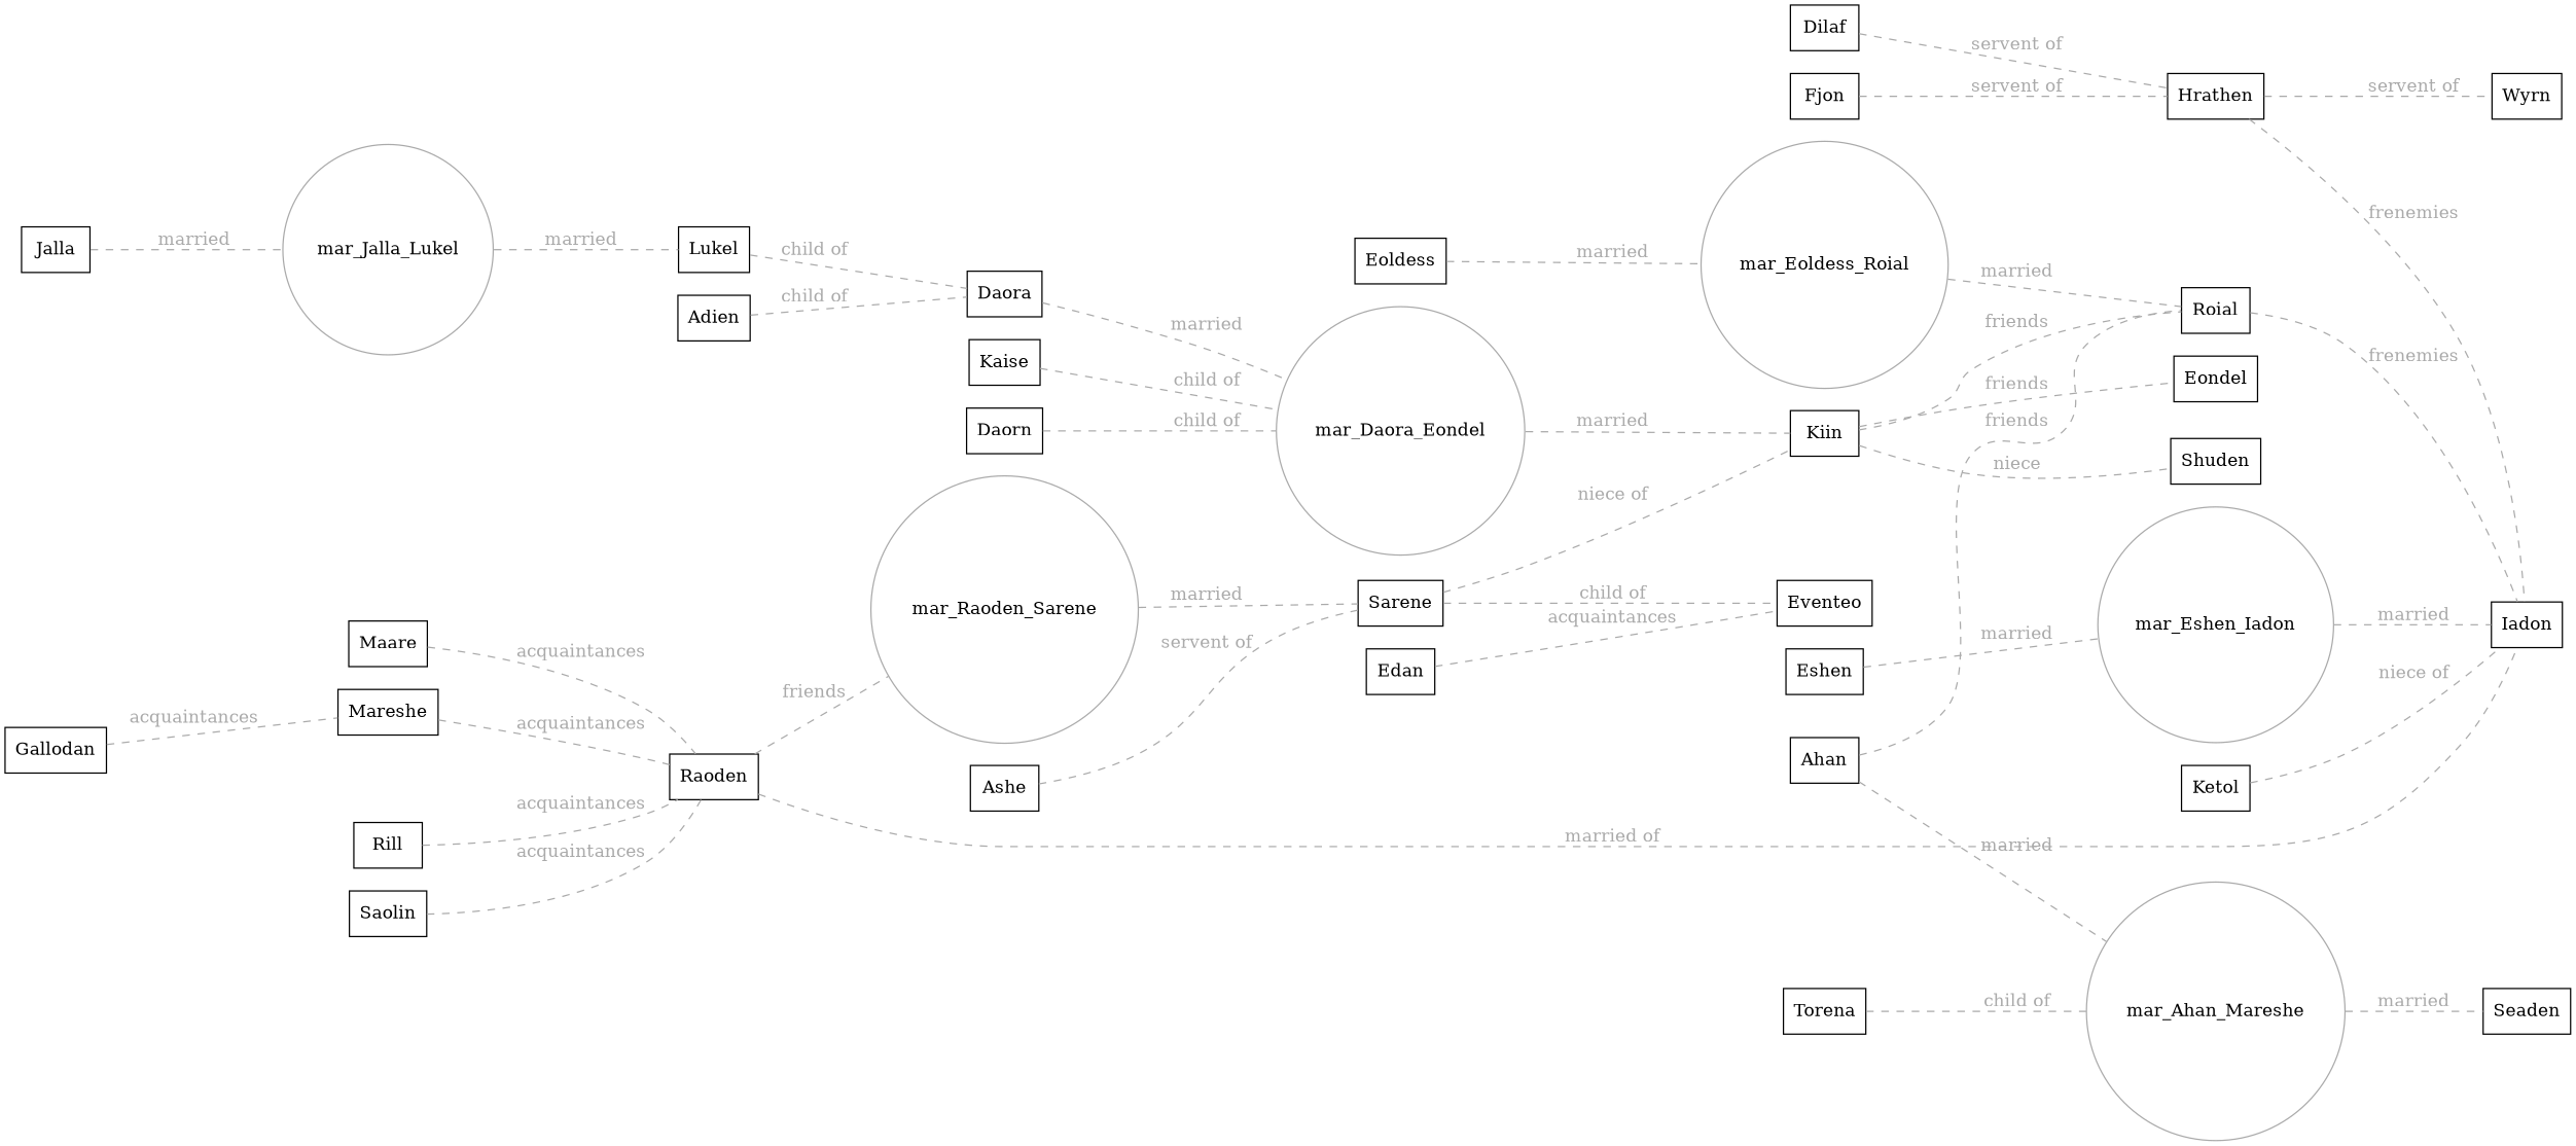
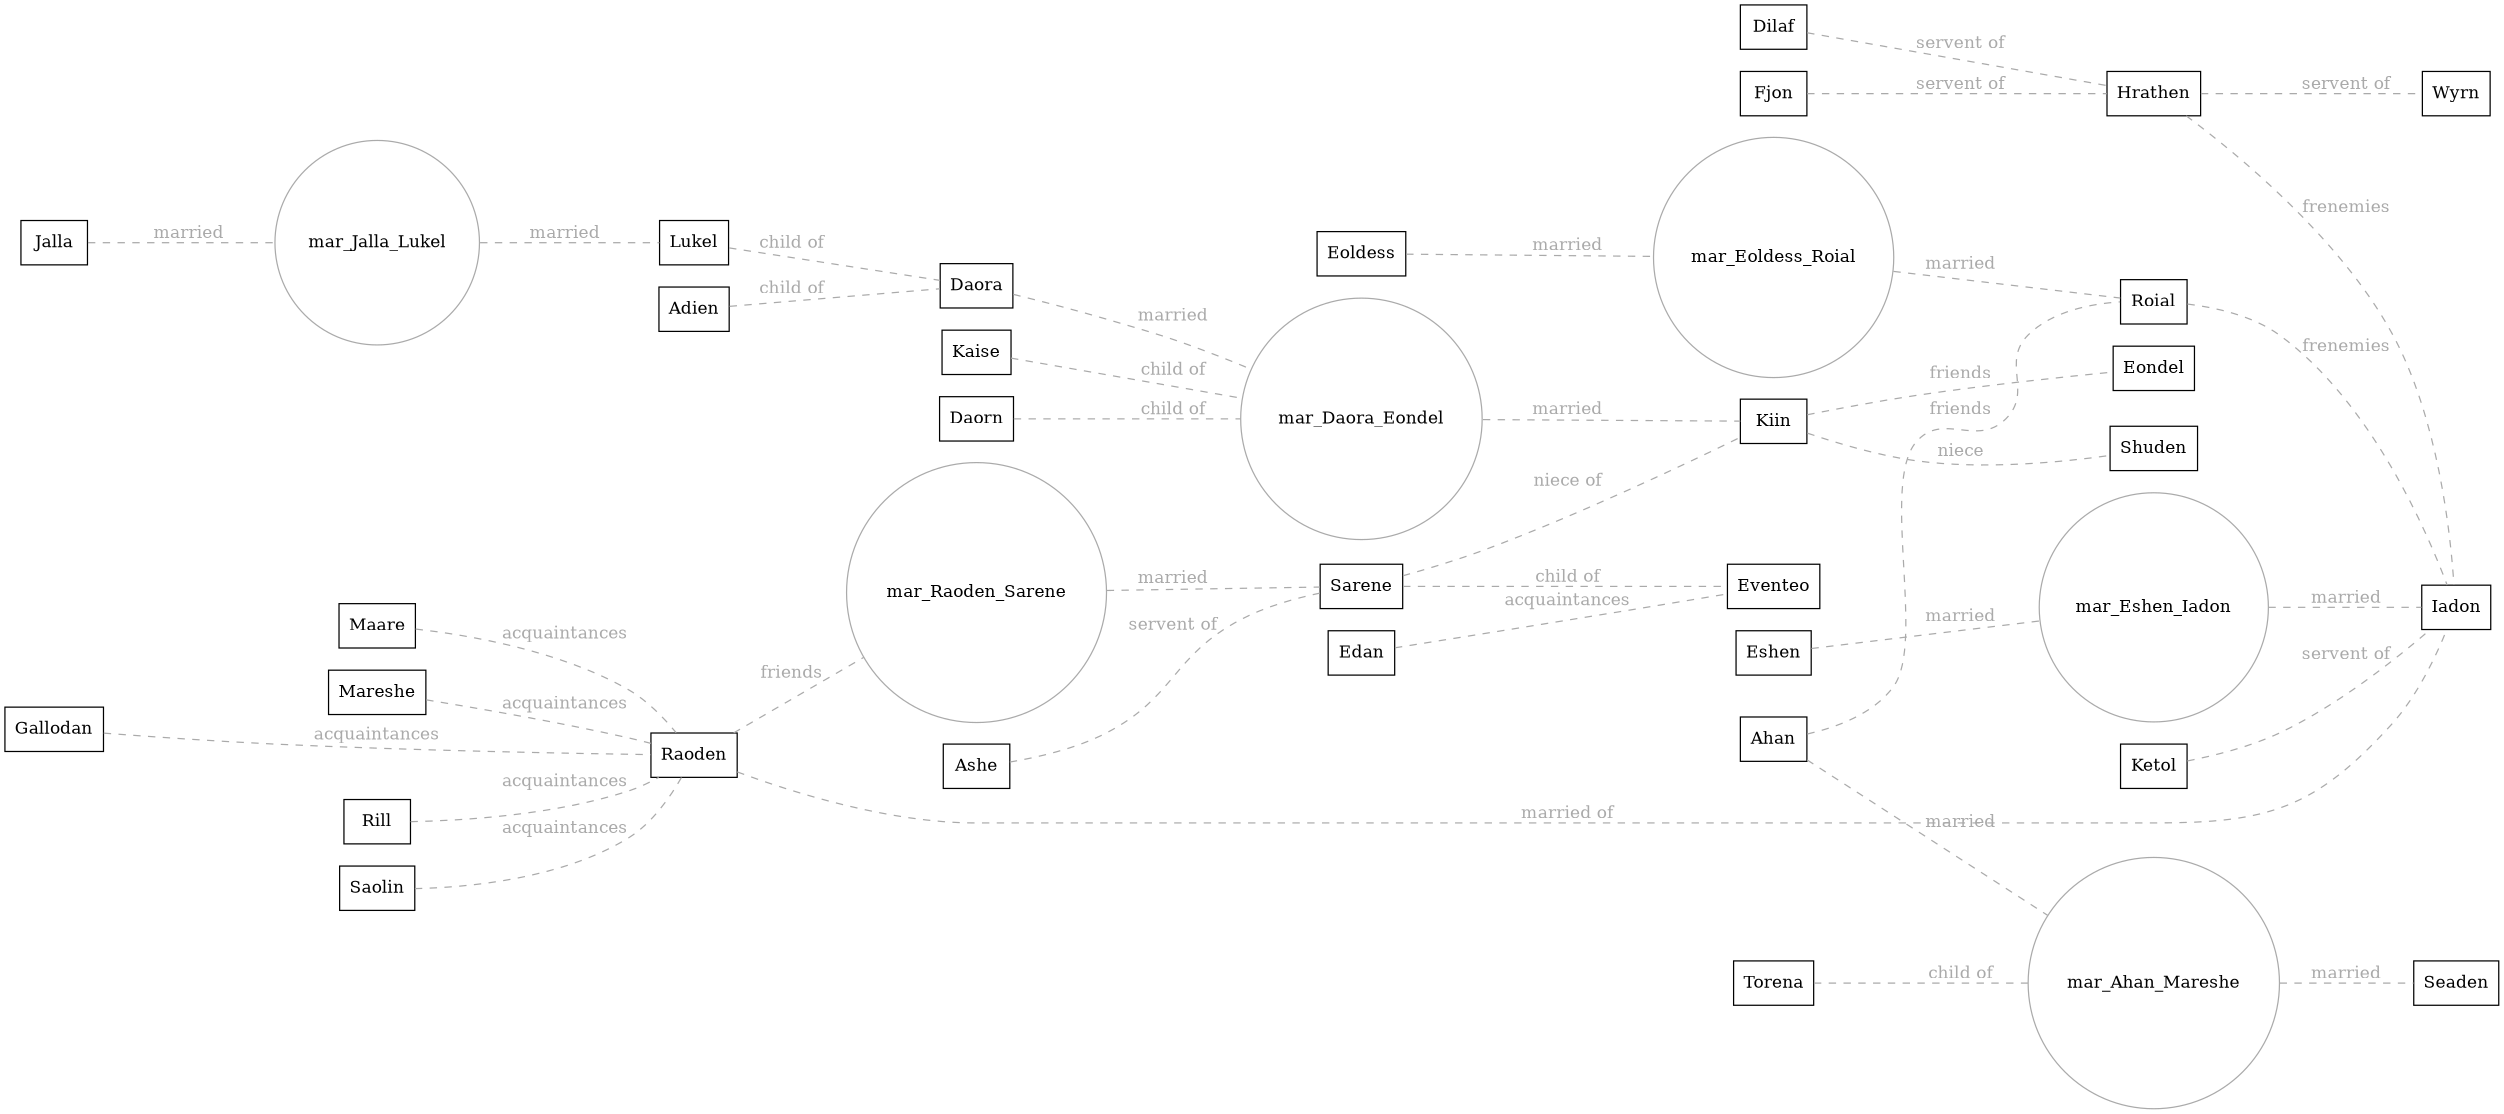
  digraph {
    compound=true
    rankdir=LR
    node [color=black fillcolor=lightblue shape=box]
    edge [arrowhead=none color="#AAAAAA" dir=none fontcolor="#AAAAAA" style=dashed]
    Adien
    Ahan
    Ashe
    Daorn
    Dilaf
    Edan
    Eondel
    Eventeo
    Fjon
    Gallodan
    Hrathen
    Iadon
    Ketol
    Kiin
    Lukel
    Mareshe
    Raoden
    Rill
    Roial
    Saolin
    Shuden
    Wyrn
    Daora [fillcolor=pink]
    Eoldess [fillcolor=pink]
    Eshen [fillcolor=pink]
    Jalla [fillcolor=pink]
    Kaise [fillcolor=pink]
    Maare [fillcolor=pink]
    Sarene [fillcolor=pink]
    Seaden [fillcolor=pink]
    Torena [fillcolor=pink]
    n32 [color="#AAAAAA" fillcolor=transparent label=mar_Ahan_Mareshe shape=circle]
    n33 [color="#AAAAAA" fillcolor=transparent label=mar_Daora_Eondel shape=circle]
    mar_Raoden_Sarene [color="#AAAAAA" fillcolor=transparent shape=circle]
    mar_Eoldess_Roial [color="#AAAAAA" fillcolor=transparent shape=circle]
    mar_Eshen_Iadon [color="#AAAAAA" fillcolor=transparent shape=circle]
    mar_Jalla_Lukel [color="#AAAAAA" fillcolor=transparent shape=circle]
    subgraph sub_1 {
      Adien
      Ahan
      Ashe
      Daorn
      Dilaf
      Edan
      Eondel
      Eventeo
      Fjon
      Gallodan
      Hrathen
      Iadon
      Ketol
      Kiin
      Lukel
      Mareshe
      Raoden
      Rill
      Roial
      Saolin
      Shuden
      Wyrn
    }
    subgraph sub_2 {
      Daora
      Eoldess
      Eshen
      Jalla
      Kaise
      Maare
      Sarene
      Seaden
      Torena
    }
    Adien -> Daora [dir=forward label="child of"]
    Ahan -> Roial [label=friends]
    Ahan -> n32 [label=married]
    Ashe -> Sarene [dir=forward label="servent of"]
    Daorn -> n33 [dir=forward label="child of"]
    Dilaf -> Hrathen [dir=forward label="servent of"]
    Edan -> Eventeo [label=acquaintances]
    Fjon -> Hrathen [dir=forward label="servent of"]
-   Gallodan -> Mareshe [label=acquaintances]
+   Gallodan -> Raoden [label=acquaintances]
    Hrathen -> Iadon [label=frenemies]
    Hrathen -> Wyrn [dir=forward label="servent of"]
-   Ketol -> Iadon [dir=forward label="niece of"]
+   Ketol -> Iadon [dir=forward label="servent of"]
    Kiin -> Eondel [label=friends]
-   Kiin -> Roial [label=friends]
    Kiin -> Shuden [label=niece]
    Lukel -> Daora [dir=forward label="child of"]
    Mareshe -> Raoden [label=acquaintances]
    Raoden -> Iadon [dir=forward label="married of"]
    Raoden -> mar_Raoden_Sarene [label=friends]
    Rill -> Raoden [label=acquaintances]
    Roial -> Iadon [label=frenemies]
    Saolin -> Raoden [label=acquaintances]
    Daora -> n33 [label=married]
    Eoldess -> mar_Eoldess_Roial [label=married]
    Eshen -> mar_Eshen_Iadon [label=married]
    Jalla -> mar_Jalla_Lukel [label=married]
    Kaise -> n33 [dir=forward label="child of"]
    Maare -> Raoden [label=acquaintances]
    Sarene -> Eventeo [dir=forward label="child of"]
    Sarene -> Kiin [dir=forward label="niece of"]
    Torena -> n32 [dir=forward label="child of"]
    n32 -> Seaden [label=married]
    n33 -> Kiin [label=married]
    mar_Raoden_Sarene -> Sarene [label=married]
    mar_Eoldess_Roial -> Roial [label=married]
    mar_Eshen_Iadon -> Iadon [label=married]
    mar_Jalla_Lukel -> Lukel [label=married]
  }
